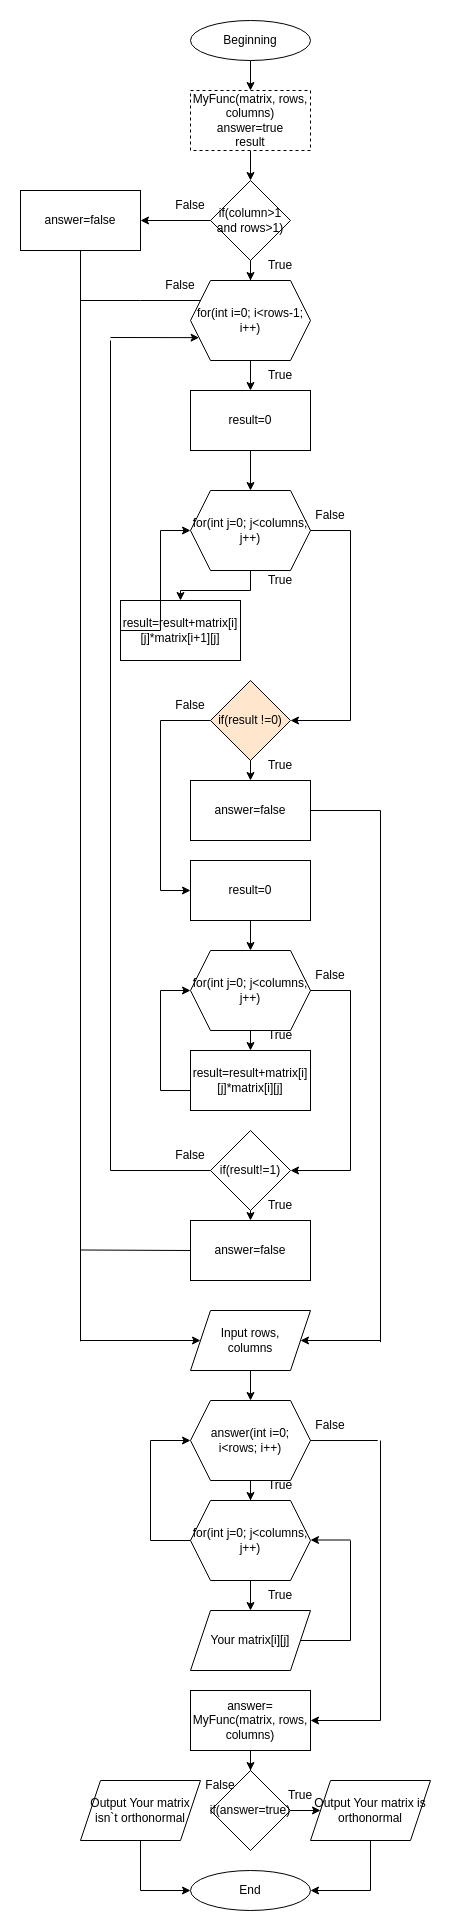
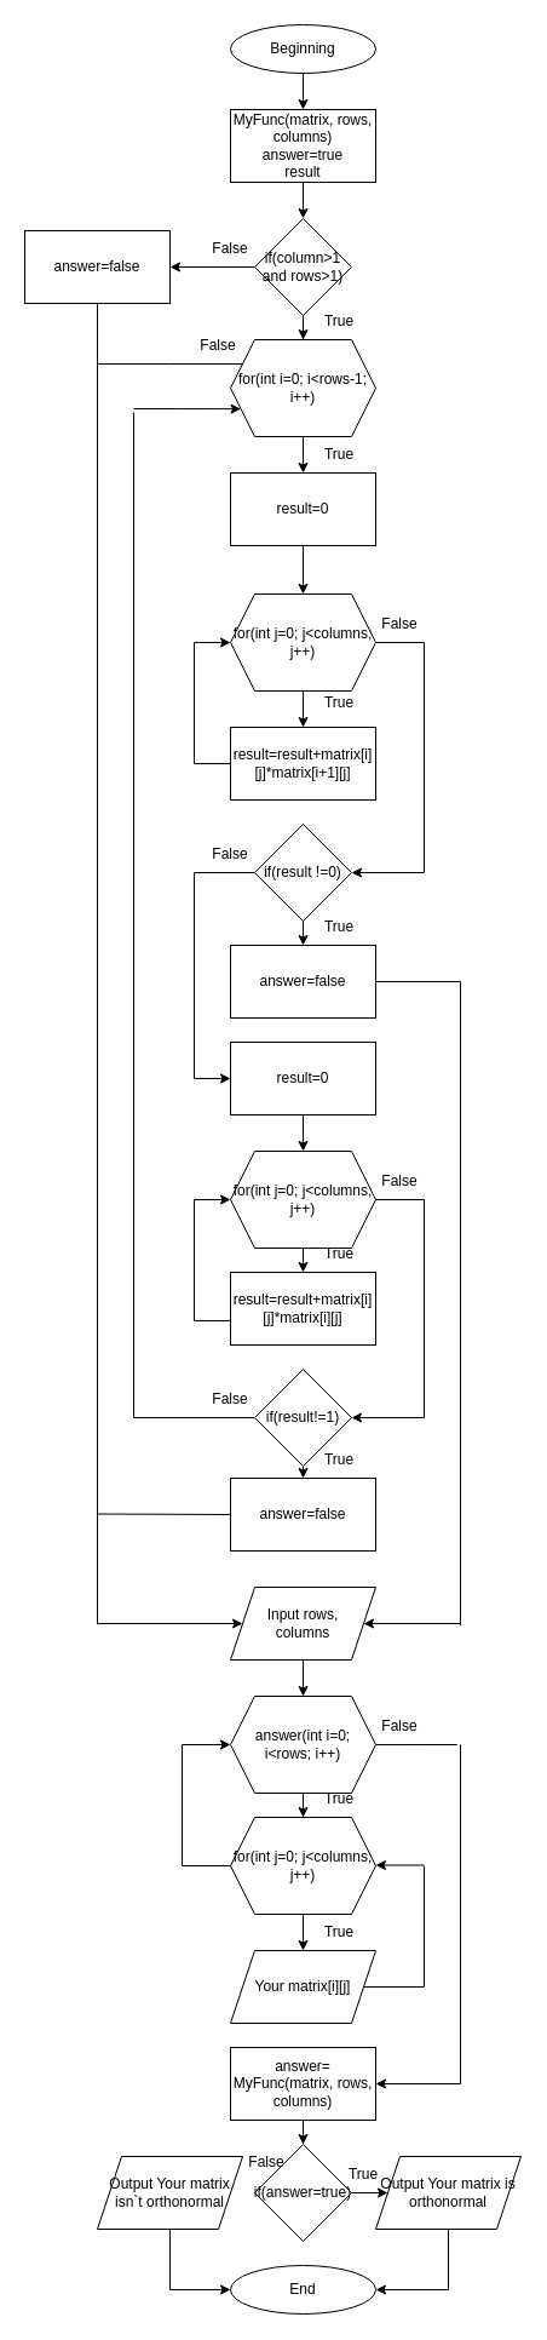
  <mxCell id="0" />
  <mxCell id="1" parent="0" />
  <mxCell id="2" value="" style="edgeStyle=orthogonalEdgeStyle;rounded=0;orthogonalLoop=1;jettySize=auto;html=1;" edge="1" parent="1" source="3" target="5"><mxGeometry relative="1" as="geometry" /></mxCell>
  <mxCell id="3" value="Beginning" style="ellipse;whiteSpace=wrap;html=1;" vertex="1" parent="1"><mxGeometry x="190" y="20" width="120" height="40" as="geometry" /></mxCell>
  <mxCell id="4" value="" style="edgeStyle=orthogonalEdgeStyle;rounded=0;orthogonalLoop=1;jettySize=auto;html=1;" edge="1" parent="1" source="5" target="8"><mxGeometry relative="1" as="geometry" /></mxCell>
- <mxCell id="5" value="MyFunc(matrix, rows, columns)&lt;br&gt;answer=true&lt;br&gt;result" style="rounded=0;whiteSpace=wrap;html=1;dashed=1;" vertex="1" parent="1"><mxGeometry x="190" y="90" width="120" height="60" as="geometry" /></mxCell>
+ <mxCell id="5" value="MyFunc(matrix, rows, columns)&lt;br&gt;answer=true&lt;br&gt;result" style="rounded=0;whiteSpace=wrap;html=1;" vertex="1" parent="1"><mxGeometry x="190" y="90" width="120" height="60" as="geometry" /></mxCell>
  <mxCell id="6" value="" style="edgeStyle=orthogonalEdgeStyle;rounded=0;orthogonalLoop=1;jettySize=auto;html=1;" edge="1" parent="1" source="8" target="10"><mxGeometry relative="1" as="geometry" /></mxCell>
  <mxCell id="7" value="" style="edgeStyle=orthogonalEdgeStyle;rounded=0;orthogonalLoop=1;jettySize=auto;html=1;" edge="1" parent="1" source="8" target="42"><mxGeometry relative="1" as="geometry" /></mxCell>
  <mxCell id="8" value="if(column&amp;gt;1&lt;br&gt;and rows&amp;gt;1)" style="rhombus;whiteSpace=wrap;html=1;" vertex="1" parent="1"><mxGeometry x="210" y="180" width="80" height="80" as="geometry" /></mxCell>
  <mxCell id="9" value="" style="edgeStyle=orthogonalEdgeStyle;rounded=0;orthogonalLoop=1;jettySize=auto;html=1;" edge="1" parent="1" source="10" target="12"><mxGeometry relative="1" as="geometry" /></mxCell>
  <mxCell id="10" value="for(int i=0; i&amp;lt;rows-1; i++)" style="shape=hexagon;perimeter=hexagonPerimeter2;whiteSpace=wrap;html=1;fixedSize=1;" vertex="1" parent="1"><mxGeometry x="190" y="280" width="120" height="80" as="geometry" /></mxCell>
  <mxCell id="11" value="" style="edgeStyle=orthogonalEdgeStyle;rounded=0;orthogonalLoop=1;jettySize=auto;html=1;" edge="1" parent="1" source="12" target="14"><mxGeometry relative="1" as="geometry" /></mxCell>
  <mxCell id="12" value="result=0" style="rounded=0;whiteSpace=wrap;html=1;" vertex="1" parent="1"><mxGeometry x="190" y="390" width="120" height="60" as="geometry" /></mxCell>
  <mxCell id="13" value="" style="edgeStyle=orthogonalEdgeStyle;rounded=0;orthogonalLoop=1;jettySize=auto;html=1;" edge="1" parent="1" source="14" target="17"><mxGeometry relative="1" as="geometry" /></mxCell>
  <mxCell id="14" value="for(int j=0; j&amp;lt;columns; j++)" style="shape=hexagon;perimeter=hexagonPerimeter2;whiteSpace=wrap;html=1;fixedSize=1;" vertex="1" parent="1"><mxGeometry x="190" y="490" width="120" height="80" as="geometry" /></mxCell>
- <mxCell id="15" value="if(result !=0)" style="rhombus;whiteSpace=wrap;html=1;fillColor=#ffe6cc;" vertex="1" parent="1"><mxGeometry x="210" y="680" width="80" height="80" as="geometry" /></mxCell>
+ <mxCell id="15" value="if(result !=0)" style="rhombus;whiteSpace=wrap;html=1;" vertex="1" parent="1"><mxGeometry x="210" y="680" width="80" height="80" as="geometry" /></mxCell>
  <mxCell id="16" value="answer=false" style="rounded=0;whiteSpace=wrap;html=1;" vertex="1" parent="1"><mxGeometry x="190" y="780" width="120" height="60" as="geometry" /></mxCell>
- <mxCell id="17" value="result=result+matrix[i][j]*matrix[i+1][j]" style="rounded=0;whiteSpace=wrap;html=1;" vertex="1" parent="1"><mxGeometry x="120" y="600" width="120" height="60" as="geometry" /></mxCell>
+ <mxCell id="17" value="result=result+matrix[i][j]*matrix[i+1][j]" style="rounded=0;whiteSpace=wrap;html=1;" vertex="1" parent="1"><mxGeometry x="190" y="600" width="120" height="60" as="geometry" /></mxCell>
  <mxCell id="18" value="" style="edgeStyle=orthogonalEdgeStyle;rounded=0;orthogonalLoop=1;jettySize=auto;html=1;" edge="1" parent="1" source="19" target="20"><mxGeometry relative="1" as="geometry" /></mxCell>
  <mxCell id="19" value="result=0" style="rounded=0;whiteSpace=wrap;html=1;" vertex="1" parent="1"><mxGeometry x="190" y="860" width="120" height="60" as="geometry" /></mxCell>
  <mxCell id="20" value="for(int j=0; j&amp;lt;columns; j++)" style="shape=hexagon;perimeter=hexagonPerimeter2;whiteSpace=wrap;html=1;fixedSize=1;" vertex="1" parent="1"><mxGeometry x="190" y="950" width="120" height="80" as="geometry" /></mxCell>
  <mxCell id="21" value="result=result+matrix[i][j]*matrix[i][j]" style="rounded=0;whiteSpace=wrap;html=1;" vertex="1" parent="1"><mxGeometry x="190" y="1050" width="120" height="60" as="geometry" /></mxCell>
  <mxCell id="22" value="if(result!=1)" style="rhombus;whiteSpace=wrap;html=1;" vertex="1" parent="1"><mxGeometry x="210" y="1130" width="80" height="80" as="geometry" /></mxCell>
  <mxCell id="23" value="answer=false" style="rounded=0;whiteSpace=wrap;html=1;" vertex="1" parent="1"><mxGeometry x="190" y="1220" width="120" height="60" as="geometry" /></mxCell>
  <mxCell id="24" value="" style="endArrow=none;html=1;rounded=0;exitX=1;exitY=0.5;exitDx=0;exitDy=0;" edge="1" parent="1" source="14"><mxGeometry width="50" height="50" relative="1" as="geometry"><mxPoint x="200" y="630" as="sourcePoint" /><mxPoint x="350" y="530" as="targetPoint" /></mxGeometry></mxCell>
  <mxCell id="25" value="" style="endArrow=none;html=1;rounded=0;" edge="1" parent="1"><mxGeometry width="50" height="50" relative="1" as="geometry"><mxPoint x="350" y="720" as="sourcePoint" /><mxPoint x="350" y="530" as="targetPoint" /></mxGeometry></mxCell>
  <mxCell id="26" value="" style="endArrow=classic;html=1;rounded=0;entryX=1;entryY=0.5;entryDx=0;entryDy=0;" edge="1" parent="1" target="15"><mxGeometry width="50" height="50" relative="1" as="geometry"><mxPoint x="350" y="720" as="sourcePoint" /><mxPoint x="250" y="580" as="targetPoint" /></mxGeometry></mxCell>
  <mxCell id="27" value="" style="endArrow=none;html=1;rounded=0;exitX=0;exitY=0.5;exitDx=0;exitDy=0;" edge="1" parent="1" source="17"><mxGeometry width="50" height="50" relative="1" as="geometry"><mxPoint x="200" y="630" as="sourcePoint" /><mxPoint x="160" y="630" as="targetPoint" /></mxGeometry></mxCell>
  <mxCell id="28" value="" style="endArrow=none;html=1;rounded=0;" edge="1" parent="1"><mxGeometry width="50" height="50" relative="1" as="geometry"><mxPoint x="160" y="630" as="sourcePoint" /><mxPoint x="160" y="530" as="targetPoint" /></mxGeometry></mxCell>
  <mxCell id="29" value="" style="endArrow=classic;html=1;rounded=0;entryX=0;entryY=0.5;entryDx=0;entryDy=0;" edge="1" parent="1" target="14"><mxGeometry width="50" height="50" relative="1" as="geometry"><mxPoint x="160" y="530" as="sourcePoint" /><mxPoint x="250" y="580" as="targetPoint" /></mxGeometry></mxCell>
  <mxCell id="30" value="" style="endArrow=none;html=1;rounded=0;entryX=0;entryY=0.5;entryDx=0;entryDy=0;" edge="1" parent="1" target="15"><mxGeometry width="50" height="50" relative="1" as="geometry"><mxPoint x="160" y="720" as="sourcePoint" /><mxPoint x="250" y="720" as="targetPoint" /></mxGeometry></mxCell>
  <mxCell id="31" value="" style="endArrow=none;html=1;rounded=0;" edge="1" parent="1"><mxGeometry width="50" height="50" relative="1" as="geometry"><mxPoint x="160" y="890" as="sourcePoint" /><mxPoint x="160" y="720" as="targetPoint" /></mxGeometry></mxCell>
  <mxCell id="32" value="" style="endArrow=classic;html=1;rounded=0;entryX=0;entryY=0.5;entryDx=0;entryDy=0;" edge="1" parent="1" target="19"><mxGeometry width="50" height="50" relative="1" as="geometry"><mxPoint x="160" y="890" as="sourcePoint" /><mxPoint x="280" y="680" as="targetPoint" /></mxGeometry></mxCell>
  <mxCell id="33" value="" style="endArrow=classic;html=1;rounded=0;entryX=0.5;entryY=0;entryDx=0;entryDy=0;exitX=0.5;exitY=1;exitDx=0;exitDy=0;" edge="1" parent="1" source="15" target="16"><mxGeometry width="50" height="50" relative="1" as="geometry"><mxPoint x="230" y="730" as="sourcePoint" /><mxPoint x="280" y="680" as="targetPoint" /></mxGeometry></mxCell>
  <mxCell id="34" value="" style="endArrow=classic;html=1;rounded=0;exitX=0.5;exitY=1;exitDx=0;exitDy=0;entryX=0.5;entryY=0;entryDx=0;entryDy=0;" edge="1" parent="1" source="20" target="21"><mxGeometry width="50" height="50" relative="1" as="geometry"><mxPoint x="230" y="940" as="sourcePoint" /><mxPoint x="280" y="890" as="targetPoint" /></mxGeometry></mxCell>
  <mxCell id="35" value="" style="endArrow=none;html=1;rounded=0;exitX=0;exitY=0.5;exitDx=0;exitDy=0;" edge="1" parent="1"><mxGeometry width="50" height="50" relative="1" as="geometry"><mxPoint x="190" y="1090" as="sourcePoint" /><mxPoint x="160" y="1090" as="targetPoint" /></mxGeometry></mxCell>
  <mxCell id="36" value="" style="endArrow=none;html=1;rounded=0;" edge="1" parent="1"><mxGeometry width="50" height="50" relative="1" as="geometry"><mxPoint x="160" y="1090" as="sourcePoint" /><mxPoint x="160" y="990" as="targetPoint" /></mxGeometry></mxCell>
  <mxCell id="37" value="" style="endArrow=classic;html=1;rounded=0;entryX=0;entryY=0.5;entryDx=0;entryDy=0;" edge="1" parent="1"><mxGeometry width="50" height="50" relative="1" as="geometry"><mxPoint x="160" y="990" as="sourcePoint" /><mxPoint x="190" y="990" as="targetPoint" /></mxGeometry></mxCell>
  <mxCell id="38" value="" style="endArrow=none;html=1;rounded=0;entryX=1;entryY=0.5;entryDx=0;entryDy=0;" edge="1" parent="1" target="20"><mxGeometry width="50" height="50" relative="1" as="geometry"><mxPoint x="350" y="990" as="sourcePoint" /><mxPoint x="280" y="950" as="targetPoint" /></mxGeometry></mxCell>
  <mxCell id="39" value="" style="endArrow=none;html=1;rounded=0;" edge="1" parent="1"><mxGeometry width="50" height="50" relative="1" as="geometry"><mxPoint x="350" y="1170" as="sourcePoint" /><mxPoint x="350" y="990" as="targetPoint" /></mxGeometry></mxCell>
  <mxCell id="40" value="" style="endArrow=classic;html=1;rounded=0;entryX=1;entryY=0.5;entryDx=0;entryDy=0;" edge="1" parent="1" target="22"><mxGeometry width="50" height="50" relative="1" as="geometry"><mxPoint x="350" y="1170" as="sourcePoint" /><mxPoint x="280" y="950" as="targetPoint" /></mxGeometry></mxCell>
  <mxCell id="41" value="" style="endArrow=classic;html=1;rounded=0;entryX=0.5;entryY=0;entryDx=0;entryDy=0;exitX=0.5;exitY=1;exitDx=0;exitDy=0;" edge="1" parent="1" source="22" target="23"><mxGeometry width="50" height="50" relative="1" as="geometry"><mxPoint x="230" y="1150" as="sourcePoint" /><mxPoint x="280" y="1100" as="targetPoint" /></mxGeometry></mxCell>
  <mxCell id="42" value="answer=false" style="rounded=0;whiteSpace=wrap;html=1;" vertex="1" parent="1"><mxGeometry x="20" y="190" width="120" height="60" as="geometry" /></mxCell>
  <mxCell id="43" value="" style="edgeStyle=orthogonalEdgeStyle;rounded=0;orthogonalLoop=1;jettySize=auto;html=1;" edge="1" parent="1" source="44" target="56"><mxGeometry relative="1" as="geometry" /></mxCell>
  <mxCell id="44" value="Input rows, &lt;br&gt;columns" style="shape=parallelogram;perimeter=parallelogramPerimeter;whiteSpace=wrap;html=1;fixedSize=1;" vertex="1" parent="1"><mxGeometry x="190" y="1310" width="120" height="60" as="geometry" /></mxCell>
  <mxCell id="45" value="" style="endArrow=none;html=1;rounded=0;entryX=0.5;entryY=1;entryDx=0;entryDy=0;" edge="1" parent="1" target="42"><mxGeometry width="50" height="50" relative="1" as="geometry"><mxPoint x="80" y="1340.8" as="sourcePoint" /><mxPoint x="280" y="310" as="targetPoint" /></mxGeometry></mxCell>
  <mxCell id="46" value="" style="endArrow=classic;html=1;rounded=0;entryX=0;entryY=0.5;entryDx=0;entryDy=0;" edge="1" parent="1" target="44"><mxGeometry width="50" height="50" relative="1" as="geometry"><mxPoint x="80" y="1340" as="sourcePoint" /><mxPoint x="280" y="1260" as="targetPoint" /></mxGeometry></mxCell>
  <mxCell id="47" value="" style="endArrow=none;html=1;rounded=0;" edge="1" parent="1"><mxGeometry width="50" height="50" relative="1" as="geometry"><mxPoint x="80" y="300" as="sourcePoint" /><mxPoint x="200" y="300" as="targetPoint" /><Array as="points"><mxPoint x="140" y="300" /></Array></mxGeometry></mxCell>
  <mxCell id="48" value="" style="endArrow=none;html=1;rounded=0;entryX=1;entryY=0.5;entryDx=0;entryDy=0;" edge="1" parent="1" target="16"><mxGeometry width="50" height="50" relative="1" as="geometry"><mxPoint x="380" y="810" as="sourcePoint" /><mxPoint x="280" y="890" as="targetPoint" /></mxGeometry></mxCell>
  <mxCell id="49" value="" style="endArrow=none;html=1;rounded=0;" edge="1" parent="1"><mxGeometry width="50" height="50" relative="1" as="geometry"><mxPoint x="380" y="1341.6" as="sourcePoint" /><mxPoint x="380" y="810" as="targetPoint" /></mxGeometry></mxCell>
  <mxCell id="50" value="" style="endArrow=classic;html=1;rounded=0;entryX=1;entryY=0.5;entryDx=0;entryDy=0;" edge="1" parent="1" target="44"><mxGeometry width="50" height="50" relative="1" as="geometry"><mxPoint x="380" y="1340" as="sourcePoint" /><mxPoint x="280" y="1200" as="targetPoint" /></mxGeometry></mxCell>
  <mxCell id="51" value="" style="endArrow=none;html=1;rounded=0;entryX=0;entryY=0.5;entryDx=0;entryDy=0;" edge="1" parent="1" target="23"><mxGeometry width="50" height="50" relative="1" as="geometry"><mxPoint x="80" y="1249.5" as="sourcePoint" /><mxPoint x="210" y="1249.5" as="targetPoint" /></mxGeometry></mxCell>
  <mxCell id="52" value="" style="endArrow=none;html=1;rounded=0;exitX=0;exitY=0.5;exitDx=0;exitDy=0;" edge="1" parent="1" source="22"><mxGeometry width="50" height="50" relative="1" as="geometry"><mxPoint x="230" y="1170" as="sourcePoint" /><mxPoint x="110" y="1170" as="targetPoint" /></mxGeometry></mxCell>
  <mxCell id="53" value="" style="endArrow=none;html=1;rounded=0;" edge="1" parent="1"><mxGeometry width="50" height="50" relative="1" as="geometry"><mxPoint x="110" y="1170" as="sourcePoint" /><mxPoint x="110" y="340" as="targetPoint" /></mxGeometry></mxCell>
  <mxCell id="54" value="" style="endArrow=classic;html=1;rounded=0;entryX=0;entryY=0.75;entryDx=0;entryDy=0;" edge="1" parent="1" target="10"><mxGeometry width="50" height="50" relative="1" as="geometry"><mxPoint x="110" y="337" as="sourcePoint" /><mxPoint x="370" y="430" as="targetPoint" /></mxGeometry></mxCell>
  <mxCell id="55" value="" style="edgeStyle=orthogonalEdgeStyle;rounded=0;orthogonalLoop=1;jettySize=auto;html=1;" edge="1" parent="1" source="56" target="58"><mxGeometry relative="1" as="geometry" /></mxCell>
  <mxCell id="56" value="answer(int i=0; i&amp;lt;rows; i++)" style="shape=hexagon;perimeter=hexagonPerimeter2;whiteSpace=wrap;html=1;fixedSize=1;" vertex="1" parent="1"><mxGeometry x="190" y="1400" width="120" height="80" as="geometry" /></mxCell>
  <mxCell id="57" value="" style="edgeStyle=orthogonalEdgeStyle;rounded=0;orthogonalLoop=1;jettySize=auto;html=1;" edge="1" parent="1" source="58" target="59"><mxGeometry relative="1" as="geometry" /></mxCell>
  <mxCell id="58" value="for(int j=0; j&amp;lt;columns; j++)" style="shape=hexagon;perimeter=hexagonPerimeter2;whiteSpace=wrap;html=1;fixedSize=1;" vertex="1" parent="1"><mxGeometry x="190" y="1500" width="120" height="80" as="geometry" /></mxCell>
  <mxCell id="59" value="Your matrix[i][j]" style="shape=parallelogram;perimeter=parallelogramPerimeter;whiteSpace=wrap;html=1;fixedSize=1;" vertex="1" parent="1"><mxGeometry x="190" y="1610" width="120" height="60" as="geometry" /></mxCell>
  <mxCell id="60" value="" style="endArrow=none;html=1;rounded=0;exitX=1;exitY=0.5;exitDx=0;exitDy=0;" edge="1" parent="1" source="59"><mxGeometry width="50" height="50" relative="1" as="geometry"><mxPoint x="320" y="1580" as="sourcePoint" /><mxPoint x="350" y="1640" as="targetPoint" /></mxGeometry></mxCell>
  <mxCell id="61" value="" style="endArrow=none;html=1;rounded=0;" edge="1" parent="1"><mxGeometry width="50" height="50" relative="1" as="geometry"><mxPoint x="350" y="1640" as="sourcePoint" /><mxPoint x="350" y="1540" as="targetPoint" /></mxGeometry></mxCell>
  <mxCell id="62" value="" style="endArrow=classic;html=1;rounded=0;entryX=1;entryY=0.5;entryDx=0;entryDy=0;" edge="1" parent="1"><mxGeometry width="50" height="50" relative="1" as="geometry"><mxPoint x="350" y="1539.5" as="sourcePoint" /><mxPoint x="310" y="1539.5" as="targetPoint" /></mxGeometry></mxCell>
  <mxCell id="63" value="" style="endArrow=none;html=1;rounded=0;exitX=0;exitY=0.5;exitDx=0;exitDy=0;" edge="1" parent="1" source="58"><mxGeometry width="50" height="50" relative="1" as="geometry"><mxPoint x="320" y="1580" as="sourcePoint" /><mxPoint x="150" y="1540" as="targetPoint" /></mxGeometry></mxCell>
  <mxCell id="64" value="" style="endArrow=none;html=1;rounded=0;" edge="1" parent="1"><mxGeometry width="50" height="50" relative="1" as="geometry"><mxPoint x="150" y="1540" as="sourcePoint" /><mxPoint x="150" y="1440" as="targetPoint" /></mxGeometry></mxCell>
  <mxCell id="65" value="" style="endArrow=classic;html=1;rounded=0;entryX=0;entryY=0.5;entryDx=0;entryDy=0;" edge="1" parent="1" target="56"><mxGeometry width="50" height="50" relative="1" as="geometry"><mxPoint x="150" y="1440" as="sourcePoint" /><mxPoint x="370" y="1530" as="targetPoint" /></mxGeometry></mxCell>
  <mxCell id="66" value="" style="endArrow=none;html=1;rounded=0;exitX=1.023;exitY=0.413;exitDx=0;exitDy=0;exitPerimeter=0;" edge="1" parent="1"><mxGeometry width="50" height="50" relative="1" as="geometry"><mxPoint x="310" y="1440.04" as="sourcePoint" /><mxPoint x="377.24" y="1440" as="targetPoint" /></mxGeometry></mxCell>
  <mxCell id="67" value="" style="edgeStyle=orthogonalEdgeStyle;rounded=0;orthogonalLoop=1;jettySize=auto;html=1;" edge="1" parent="1" source="68" target="72"><mxGeometry relative="1" as="geometry" /></mxCell>
  <mxCell id="68" value="answer= MyFunc(matrix, rows, columns)" style="rounded=0;whiteSpace=wrap;html=1;" vertex="1" parent="1"><mxGeometry x="190" y="1690" width="120" height="60" as="geometry" /></mxCell>
  <mxCell id="69" value="" style="endArrow=none;html=1;rounded=0;" edge="1" parent="1"><mxGeometry width="50" height="50" relative="1" as="geometry"><mxPoint x="380" y="1720" as="sourcePoint" /><mxPoint x="380" y="1440" as="targetPoint" /></mxGeometry></mxCell>
  <mxCell id="70" value="" style="endArrow=classic;html=1;rounded=0;entryX=1;entryY=0.5;entryDx=0;entryDy=0;" edge="1" parent="1" target="68"><mxGeometry width="50" height="50" relative="1" as="geometry"><mxPoint x="380" y="1720" as="sourcePoint" /><mxPoint x="370" y="1530" as="targetPoint" /></mxGeometry></mxCell>
  <mxCell id="71" value="" style="edgeStyle=orthogonalEdgeStyle;rounded=0;orthogonalLoop=1;jettySize=auto;html=1;" edge="1" parent="1" source="72" target="73"><mxGeometry relative="1" as="geometry" /></mxCell>
  <mxCell id="72" value="if(answer=true)" style="rhombus;whiteSpace=wrap;html=1;" vertex="1" parent="1"><mxGeometry x="210" y="1770" width="80" height="80" as="geometry" /></mxCell>
  <mxCell id="73" value="Output Your matrix is orthonormal" style="shape=parallelogram;perimeter=parallelogramPerimeter;whiteSpace=wrap;html=1;fixedSize=1;" vertex="1" parent="1"><mxGeometry x="310" y="1780" width="120" height="60" as="geometry" /></mxCell>
  <mxCell id="74" value="Output Your matrix isn`t orthonormal" style="shape=parallelogram;perimeter=parallelogramPerimeter;whiteSpace=wrap;html=1;fixedSize=1;" vertex="1" parent="1"><mxGeometry x="80" y="1780" width="120" height="60" as="geometry" /></mxCell>
  <mxCell id="75" value="End" style="ellipse;whiteSpace=wrap;html=1;" vertex="1" parent="1"><mxGeometry x="190" y="1870" width="120" height="40" as="geometry" /></mxCell>
  <mxCell id="76" value="" style="endArrow=none;html=1;rounded=0;exitX=0.5;exitY=1;exitDx=0;exitDy=0;" edge="1" parent="1" source="73"><mxGeometry width="50" height="50" relative="1" as="geometry"><mxPoint x="320" y="1740" as="sourcePoint" /><mxPoint x="370" y="1890" as="targetPoint" /></mxGeometry></mxCell>
  <mxCell id="77" value="" style="endArrow=classic;html=1;rounded=0;entryX=1;entryY=0.5;entryDx=0;entryDy=0;" edge="1" parent="1" target="75"><mxGeometry width="50" height="50" relative="1" as="geometry"><mxPoint x="370" y="1890" as="sourcePoint" /><mxPoint x="370" y="1690" as="targetPoint" /></mxGeometry></mxCell>
  <mxCell id="78" value="" style="endArrow=none;html=1;rounded=0;entryX=0.5;entryY=1;entryDx=0;entryDy=0;" edge="1" parent="1" target="74"><mxGeometry width="50" height="50" relative="1" as="geometry"><mxPoint x="140" y="1890" as="sourcePoint" /><mxPoint x="370" y="1690" as="targetPoint" /></mxGeometry></mxCell>
  <mxCell id="79" value="" style="endArrow=classic;html=1;rounded=0;entryX=0;entryY=0.5;entryDx=0;entryDy=0;" edge="1" parent="1" target="75"><mxGeometry width="50" height="50" relative="1" as="geometry"><mxPoint x="140" y="1890" as="sourcePoint" /><mxPoint x="370" y="1690" as="targetPoint" /></mxGeometry></mxCell>
  <mxCell id="80" value="True" style="text;html=1;strokeColor=none;fillColor=none;align=center;verticalAlign=middle;whiteSpace=wrap;rounded=0;" vertex="1" parent="1"><mxGeometry x="250" y="250" width="60" height="30" as="geometry" /></mxCell>
  <mxCell id="81" value="True" style="text;html=1;strokeColor=none;fillColor=none;align=center;verticalAlign=middle;whiteSpace=wrap;rounded=0;" vertex="1" parent="1"><mxGeometry x="250" y="360" width="60" height="30" as="geometry" /></mxCell>
  <mxCell id="82" value="True" style="text;html=1;strokeColor=none;fillColor=none;align=center;verticalAlign=middle;whiteSpace=wrap;rounded=0;" vertex="1" parent="1"><mxGeometry x="250" y="565" width="60" height="30" as="geometry" /></mxCell>
  <mxCell id="83" value="True" style="text;html=1;strokeColor=none;fillColor=none;align=center;verticalAlign=middle;whiteSpace=wrap;rounded=0;" vertex="1" parent="1"><mxGeometry x="250" y="750" width="60" height="30" as="geometry" /></mxCell>
  <mxCell id="84" value="True" style="text;html=1;strokeColor=none;fillColor=none;align=center;verticalAlign=middle;whiteSpace=wrap;rounded=0;" vertex="1" parent="1"><mxGeometry x="250" y="1020" width="60" height="30" as="geometry" /></mxCell>
  <mxCell id="85" value="True" style="text;html=1;strokeColor=none;fillColor=none;align=center;verticalAlign=middle;whiteSpace=wrap;rounded=0;" vertex="1" parent="1"><mxGeometry x="250" y="1190" width="60" height="30" as="geometry" /></mxCell>
  <mxCell id="86" value="True" style="text;html=1;strokeColor=none;fillColor=none;align=center;verticalAlign=middle;whiteSpace=wrap;rounded=0;" vertex="1" parent="1"><mxGeometry x="250" y="1470" width="60" height="30" as="geometry" /></mxCell>
  <mxCell id="87" value="True" style="text;html=1;strokeColor=none;fillColor=none;align=center;verticalAlign=middle;whiteSpace=wrap;rounded=0;" vertex="1" parent="1"><mxGeometry x="250" y="1580" width="60" height="30" as="geometry" /></mxCell>
  <mxCell id="88" value="True" style="text;html=1;strokeColor=none;fillColor=none;align=center;verticalAlign=middle;whiteSpace=wrap;rounded=0;" vertex="1" parent="1"><mxGeometry x="270" y="1780" width="60" height="30" as="geometry" /></mxCell>
  <mxCell id="89" value="False" style="text;html=1;strokeColor=none;fillColor=none;align=center;verticalAlign=middle;whiteSpace=wrap;rounded=0;" vertex="1" parent="1"><mxGeometry x="160" y="190" width="60" height="30" as="geometry" /></mxCell>
  <mxCell id="90" value="False" style="text;html=1;strokeColor=none;fillColor=none;align=center;verticalAlign=middle;whiteSpace=wrap;rounded=0;" vertex="1" parent="1"><mxGeometry x="150" y="270" width="60" height="30" as="geometry" /></mxCell>
  <mxCell id="91" value="False" style="text;html=1;strokeColor=none;fillColor=none;align=center;verticalAlign=middle;whiteSpace=wrap;rounded=0;" vertex="1" parent="1"><mxGeometry x="300" y="500" width="60" height="30" as="geometry" /></mxCell>
  <mxCell id="92" value="False" style="text;html=1;strokeColor=none;fillColor=none;align=center;verticalAlign=middle;whiteSpace=wrap;rounded=0;" vertex="1" parent="1"><mxGeometry x="160" y="690" width="60" height="30" as="geometry" /></mxCell>
  <mxCell id="93" value="False" style="text;html=1;strokeColor=none;fillColor=none;align=center;verticalAlign=middle;whiteSpace=wrap;rounded=0;" vertex="1" parent="1"><mxGeometry x="300" y="960" width="60" height="30" as="geometry" /></mxCell>
  <mxCell id="94" value="False" style="text;html=1;strokeColor=none;fillColor=none;align=center;verticalAlign=middle;whiteSpace=wrap;rounded=0;" vertex="1" parent="1"><mxGeometry x="160" y="1140" width="60" height="30" as="geometry" /></mxCell>
  <mxCell id="95" value="False" style="text;html=1;strokeColor=none;fillColor=none;align=center;verticalAlign=middle;whiteSpace=wrap;rounded=0;" vertex="1" parent="1"><mxGeometry x="300" y="1410" width="60" height="30" as="geometry" /></mxCell>
  <mxCell id="96" value="False" style="text;html=1;strokeColor=none;fillColor=none;align=center;verticalAlign=middle;whiteSpace=wrap;rounded=0;" vertex="1" parent="1"><mxGeometry x="190" y="1770" width="60" height="30" as="geometry" /></mxCell>
